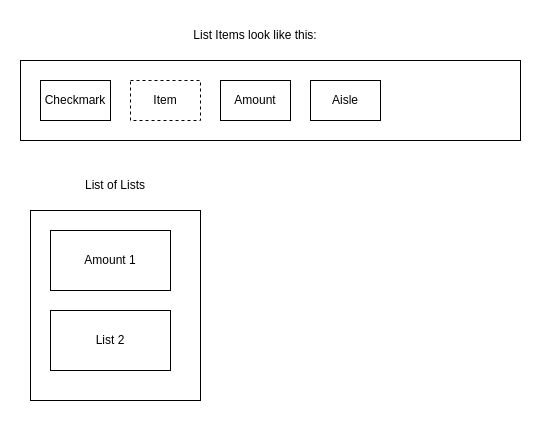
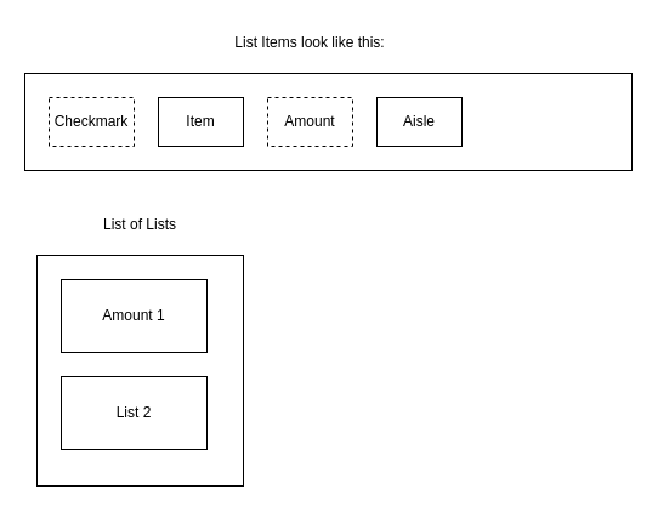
  <mxCell id="0" />
  <mxCell id="1" parent="0" />
  <mxCell id="2" value="" style="rounded=0;whiteSpace=wrap;html=1;" vertex="1" parent="1"><mxGeometry x="20" y="60" width="500" height="80" as="geometry" /></mxCell>
- <mxCell id="3" value="Checkmark" style="rounded=0;whiteSpace=wrap;html=1;" vertex="1" parent="1"><mxGeometry x="40" y="80" width="70" height="40" as="geometry" /></mxCell>
- <mxCell id="4" value="Item" style="rounded=0;whiteSpace=wrap;html=1;dashed=1;" vertex="1" parent="1"><mxGeometry x="130" y="80" width="70" height="40" as="geometry" /></mxCell>
+ <mxCell id="3" value="Checkmark" style="rounded=0;whiteSpace=wrap;html=1;dashed=1;" vertex="1" parent="1"><mxGeometry x="40" y="80" width="70" height="40" as="geometry" /></mxCell>
+ <mxCell id="4" value="Item" style="rounded=0;whiteSpace=wrap;html=1;" vertex="1" parent="1"><mxGeometry x="130" y="80" width="70" height="40" as="geometry" /></mxCell>
  <mxCell id="5" value="Aisle" style="rounded=0;whiteSpace=wrap;html=1;" vertex="1" parent="1"><mxGeometry x="310" y="80" width="70" height="40" as="geometry" /></mxCell>
- <mxCell id="6" value="Amount" style="rounded=0;whiteSpace=wrap;html=1;" vertex="1" parent="1"><mxGeometry x="220" y="80" width="70" height="40" as="geometry" /></mxCell>
+ <mxCell id="6" value="Amount" style="rounded=0;whiteSpace=wrap;html=1;dashed=1;" vertex="1" parent="1"><mxGeometry x="220" y="80" width="70" height="40" as="geometry" /></mxCell>
  <mxCell id="7" value="List Items look like this:" style="text;html=1;strokeColor=none;fillColor=none;align=center;verticalAlign=middle;whiteSpace=wrap;rounded=0;" vertex="1" parent="1"><mxGeometry x="165" y="20" width="180" height="30" as="geometry" /></mxCell>
  <mxCell id="8" value="" style="rounded=0;whiteSpace=wrap;html=1;" vertex="1" parent="1"><mxGeometry x="30" y="210" width="170" height="190" as="geometry" /></mxCell>
  <mxCell id="9" value="List of Lists" style="text;html=1;strokeColor=none;fillColor=none;align=center;verticalAlign=middle;whiteSpace=wrap;rounded=0;" vertex="1" parent="1"><mxGeometry x="60" y="170" width="110" height="30" as="geometry" /></mxCell>
  <mxCell id="10" value="Amount 1" style="rounded=0;whiteSpace=wrap;html=1;" vertex="1" parent="1"><mxGeometry x="50" y="230" width="120" height="60" as="geometry" /></mxCell>
  <mxCell id="11" value="List 2" style="rounded=0;whiteSpace=wrap;html=1;" vertex="1" parent="1"><mxGeometry x="50" y="310" width="120" height="60" as="geometry" /></mxCell>
